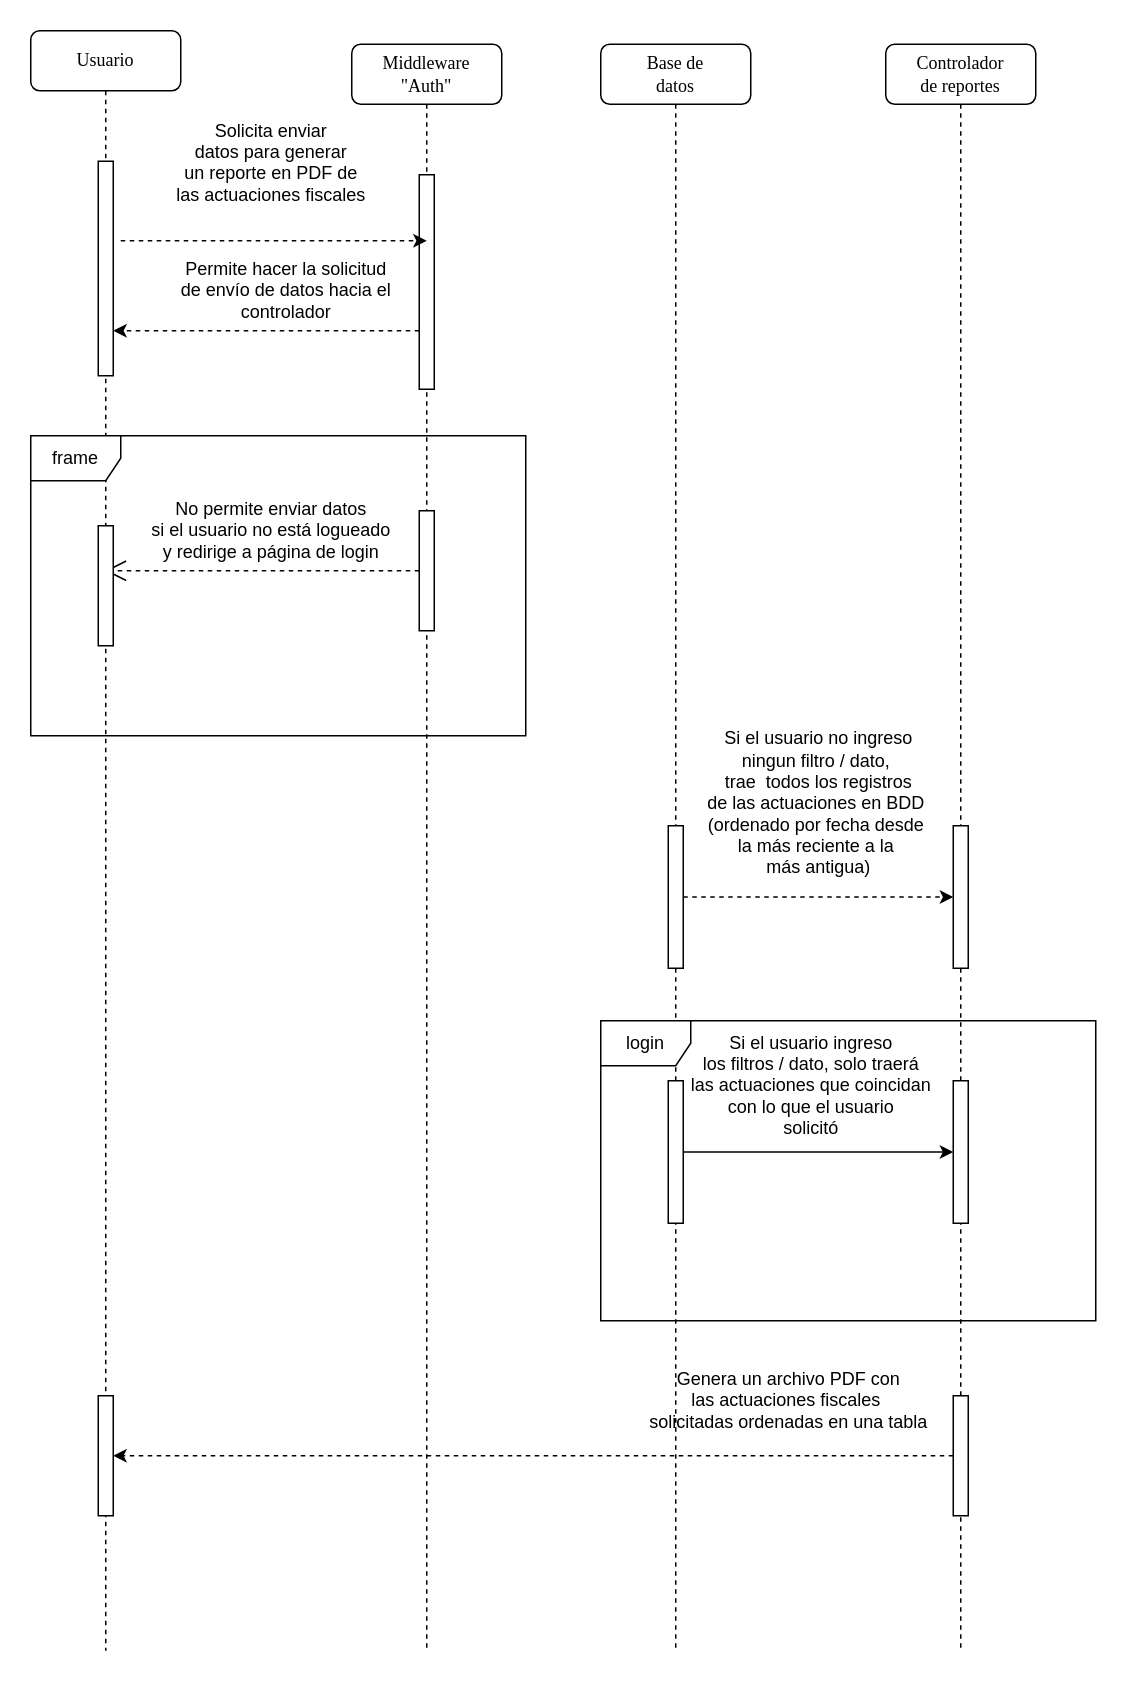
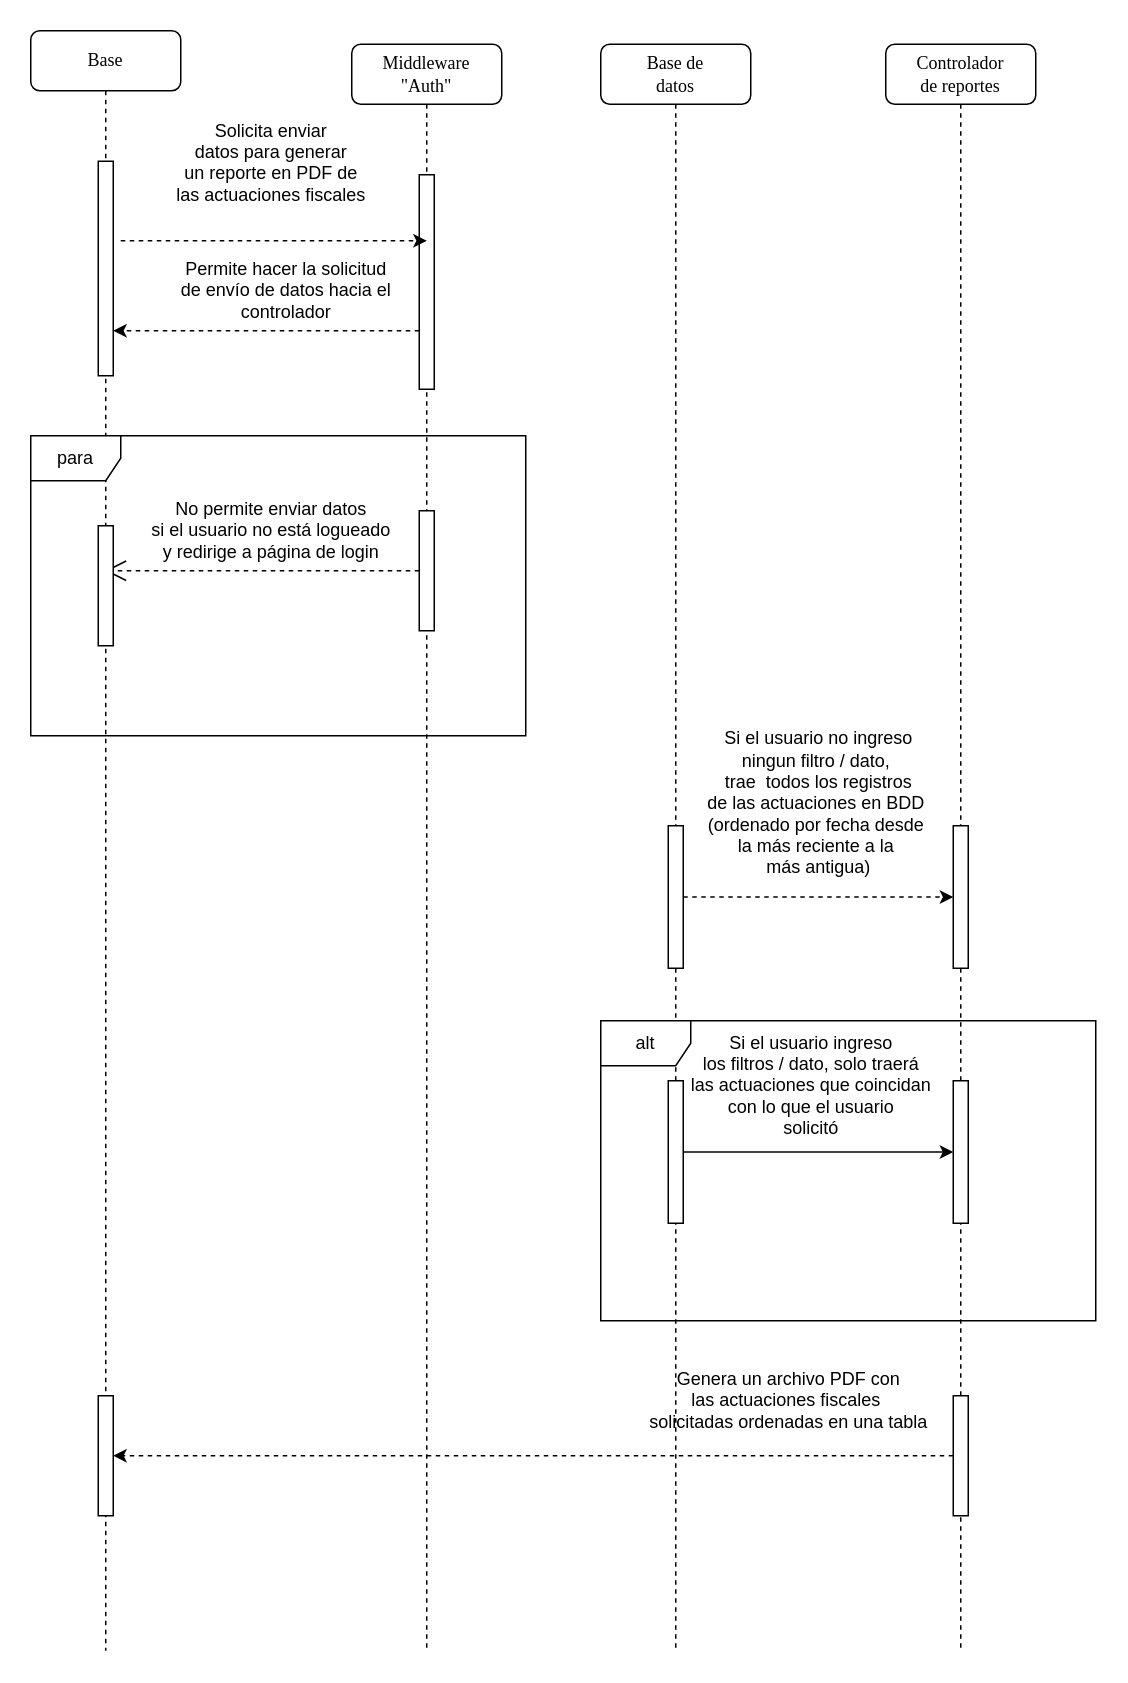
  <mxCell id="0" />
  <mxCell id="1" parent="0" />
- <mxCell id="2" value="Usuario" style="shape=umlLifeline;perimeter=lifelinePerimeter;whiteSpace=wrap;html=1;container=1;collapsible=0;recursiveResize=0;outlineConnect=0;rounded=1;shadow=0;comic=0;labelBackgroundColor=none;strokeWidth=1;fontFamily=Verdana;fontSize=12;align=center;" vertex="1" parent="1"><mxGeometry x="20" y="20" width="100" height="1080" as="geometry" /></mxCell>
+ <mxCell id="2" value="Base" style="shape=umlLifeline;perimeter=lifelinePerimeter;whiteSpace=wrap;html=1;container=1;collapsible=0;recursiveResize=0;outlineConnect=0;rounded=1;shadow=0;comic=0;labelBackgroundColor=none;strokeWidth=1;fontFamily=Verdana;fontSize=12;align=center;" vertex="1" parent="1"><mxGeometry x="20" y="20" width="100" height="1080" as="geometry" /></mxCell>
  <mxCell id="3" value="" style="html=1;points=[[0,0,0,0,5],[0,1,0,0,-5],[1,0,0,0,5],[1,1,0,0,-5]];perimeter=orthogonalPerimeter;outlineConnect=0;targetShapes=umlLifeline;portConstraint=eastwest;newEdgeStyle={&quot;curved&quot;:0,&quot;rounded&quot;:0};" vertex="1" parent="2"><mxGeometry x="45" y="87" width="10" height="143" as="geometry" /></mxCell>
  <mxCell id="4" value="" style="endArrow=classic;html=1;rounded=0;dashed=1;" edge="1" parent="2" source="3" target="2"><mxGeometry width="50" height="50" relative="1" as="geometry"><mxPoint x="480.5" y="200" as="sourcePoint" /><mxPoint x="170" y="200" as="targetPoint" /></mxGeometry></mxCell>
  <mxCell id="5" value="" style="html=1;points=[[0,0,0,0,5],[0,1,0,0,-5],[1,0,0,0,5],[1,1,0,0,-5]];perimeter=orthogonalPerimeter;outlineConnect=0;targetShapes=umlLifeline;portConstraint=eastwest;newEdgeStyle={&quot;curved&quot;:0,&quot;rounded&quot;:0};" vertex="1" parent="2"><mxGeometry x="45" y="910" width="10" height="80" as="geometry" /></mxCell>
  <mxCell id="6" value="Middleware&lt;div&gt;&quot;Auth&quot;&lt;/div&gt;" style="shape=umlLifeline;perimeter=lifelinePerimeter;whiteSpace=wrap;html=1;container=1;collapsible=0;recursiveResize=0;outlineConnect=0;rounded=1;shadow=0;comic=0;labelBackgroundColor=none;strokeWidth=1;fontFamily=Verdana;fontSize=12;align=center;" vertex="1" parent="1"><mxGeometry x="234" y="29" width="100" height="1071" as="geometry" /></mxCell>
  <mxCell id="7" value="" style="html=1;points=[[0,0,0,0,5],[0,1,0,0,-5],[1,0,0,0,5],[1,1,0,0,-5]];perimeter=orthogonalPerimeter;outlineConnect=0;targetShapes=umlLifeline;portConstraint=eastwest;newEdgeStyle={&quot;curved&quot;:0,&quot;rounded&quot;:0};" vertex="1" parent="6"><mxGeometry x="45" y="87" width="10" height="143" as="geometry" /></mxCell>
  <mxCell id="8" value="" style="endArrow=classic;html=1;rounded=0;dashed=1;" edge="1" parent="6" source="7" target="6"><mxGeometry width="50" height="50" relative="1" as="geometry"><mxPoint x="480.5" y="200" as="sourcePoint" /><mxPoint x="170" y="200" as="targetPoint" /></mxGeometry></mxCell>
  <mxCell id="9" value="Base de&lt;div&gt;datos&lt;/div&gt;" style="shape=umlLifeline;perimeter=lifelinePerimeter;whiteSpace=wrap;html=1;container=1;collapsible=0;recursiveResize=0;outlineConnect=0;rounded=1;shadow=0;comic=0;labelBackgroundColor=none;strokeWidth=1;fontFamily=Verdana;fontSize=12;align=center;" vertex="1" parent="1"><mxGeometry x="400" y="29" width="100" height="1071" as="geometry" /></mxCell>
  <mxCell id="10" value="" style="endArrow=classic;html=1;rounded=0;dashed=1;" edge="1" parent="9" target="9"><mxGeometry width="50" height="50" relative="1" as="geometry"><mxPoint x="49.5" y="158.5" as="sourcePoint" /><mxPoint x="170" y="200" as="targetPoint" /></mxGeometry></mxCell>
  <mxCell id="11" value="" style="html=1;points=[[0,0,0,0,5],[0,1,0,0,-5],[1,0,0,0,5],[1,1,0,0,-5]];perimeter=orthogonalPerimeter;outlineConnect=0;targetShapes=umlLifeline;portConstraint=eastwest;newEdgeStyle={&quot;curved&quot;:0,&quot;rounded&quot;:0};" vertex="1" parent="9"><mxGeometry x="45" y="521" width="10" height="95" as="geometry" /></mxCell>
  <mxCell id="12" value="" style="html=1;points=[[0,0,0,0,5],[0,1,0,0,-5],[1,0,0,0,5],[1,1,0,0,-5]];perimeter=orthogonalPerimeter;outlineConnect=0;targetShapes=umlLifeline;portConstraint=eastwest;newEdgeStyle={&quot;curved&quot;:0,&quot;rounded&quot;:0};" vertex="1" parent="9"><mxGeometry x="45" y="691" width="10" height="95" as="geometry" /></mxCell>
  <mxCell id="13" value="Controlador&lt;div&gt;de reportes&lt;/div&gt;" style="shape=umlLifeline;perimeter=lifelinePerimeter;whiteSpace=wrap;html=1;container=1;collapsible=0;recursiveResize=0;outlineConnect=0;rounded=1;shadow=0;comic=0;labelBackgroundColor=none;strokeWidth=1;fontFamily=Verdana;fontSize=12;align=center;" vertex="1" parent="1"><mxGeometry x="590" y="29" width="100" height="1071" as="geometry" /></mxCell>
  <mxCell id="14" value="" style="html=1;points=[[0,0,0,0,5],[0,1,0,0,-5],[1,0,0,0,5],[1,1,0,0,-5]];perimeter=orthogonalPerimeter;outlineConnect=0;targetShapes=umlLifeline;portConstraint=eastwest;newEdgeStyle={&quot;curved&quot;:0,&quot;rounded&quot;:0};" vertex="1" parent="13"><mxGeometry x="45" y="521" width="10" height="95" as="geometry" /></mxCell>
  <mxCell id="15" value="" style="endArrow=classic;html=1;rounded=0;dashed=1;" edge="1" parent="13" source="14" target="13"><mxGeometry width="50" height="50" relative="1" as="geometry"><mxPoint x="480.5" y="200" as="sourcePoint" /><mxPoint x="170" y="200" as="targetPoint" /></mxGeometry></mxCell>
  <mxCell id="16" value="" style="html=1;points=[[0,0,0,0,5],[0,1,0,0,-5],[1,0,0,0,5],[1,1,0,0,-5]];perimeter=orthogonalPerimeter;outlineConnect=0;targetShapes=umlLifeline;portConstraint=eastwest;newEdgeStyle={&quot;curved&quot;:0,&quot;rounded&quot;:0};" vertex="1" parent="13"><mxGeometry x="45" y="691" width="10" height="95" as="geometry" /></mxCell>
  <mxCell id="17" value="" style="html=1;points=[[0,0,0,0,5],[0,1,0,0,-5],[1,0,0,0,5],[1,1,0,0,-5]];perimeter=orthogonalPerimeter;outlineConnect=0;targetShapes=umlLifeline;portConstraint=eastwest;newEdgeStyle={&quot;curved&quot;:0,&quot;rounded&quot;:0};" vertex="1" parent="13"><mxGeometry x="45" y="901" width="10" height="80" as="geometry" /></mxCell>
  <mxCell id="18" style="edgeStyle=orthogonalEdgeStyle;rounded=0;orthogonalLoop=1;jettySize=auto;html=1;curved=0;dashed=1;" edge="1" parent="1"><mxGeometry relative="1" as="geometry"><mxPoint x="80" y="160" as="sourcePoint" /><mxPoint x="284" y="160" as="targetPoint" /><Array as="points"><mxPoint x="225" y="160.5" /><mxPoint x="225" y="160.5" /></Array></mxGeometry></mxCell>
  <mxCell id="19" value="Solicita enviar&lt;div&gt;datos para generar&lt;/div&gt;&lt;div&gt;un reporte en PDF de&lt;/div&gt;&lt;div&gt;las actuaciones fiscales&lt;/div&gt;&lt;div&gt;&lt;br&gt;&lt;/div&gt;" style="text;html=1;align=center;verticalAlign=middle;resizable=0;points=[];autosize=1;strokeColor=none;fillColor=none;" vertex="1" parent="1"><mxGeometry x="105" y="70" width="150" height="90" as="geometry" /></mxCell>
  <mxCell id="20" style="edgeStyle=orthogonalEdgeStyle;rounded=0;orthogonalLoop=1;jettySize=auto;html=1;curved=0;dashed=1;" edge="1" parent="1"><mxGeometry relative="1" as="geometry"><mxPoint x="279" y="220" as="sourcePoint" /><mxPoint x="75" y="220" as="targetPoint" /><Array as="points"><mxPoint x="130" y="220.5" /><mxPoint x="130" y="220.5" /></Array></mxGeometry></mxCell>
  <mxCell id="21" value="Permite hacer la solicitud&lt;div&gt;de envío de datos hacia el&lt;/div&gt;&lt;div&gt;controlador&lt;/div&gt;" style="text;html=1;align=center;verticalAlign=middle;resizable=0;points=[];autosize=1;strokeColor=none;fillColor=none;" vertex="1" parent="1"><mxGeometry x="110" y="163" width="160" height="60" as="geometry" /></mxCell>
  <mxCell id="22" value="" style="html=1;points=[[0,0,0,0,5],[0,1,0,0,-5],[1,0,0,0,5],[1,1,0,0,-5]];perimeter=orthogonalPerimeter;outlineConnect=0;targetShapes=umlLifeline;portConstraint=eastwest;newEdgeStyle={&quot;curved&quot;:0,&quot;rounded&quot;:0};" vertex="1" parent="1"><mxGeometry x="279" y="340" width="10" height="80" as="geometry" /></mxCell>
  <mxCell id="23" value="" style="endArrow=open;endFill=1;endSize=12;html=1;rounded=0;dashed=1;" edge="1" parent="1" source="22" target="2"><mxGeometry width="160" relative="1" as="geometry"><mxPoint x="170" y="390" as="sourcePoint" /><mxPoint x="330" y="390" as="targetPoint" /></mxGeometry></mxCell>
  <mxCell id="24" value="No permite enviar datos&lt;div&gt;si el usuario no está logueado&lt;/div&gt;&lt;div&gt;y redirige a página de login&lt;/div&gt;" style="text;html=1;align=center;verticalAlign=middle;resizable=0;points=[];autosize=1;strokeColor=none;fillColor=none;" vertex="1" parent="1"><mxGeometry x="90" y="323" width="180" height="60" as="geometry" /></mxCell>
  <mxCell id="25" value="" style="html=1;points=[[0,0,0,0,5],[0,1,0,0,-5],[1,0,0,0,5],[1,1,0,0,-5]];perimeter=orthogonalPerimeter;outlineConnect=0;targetShapes=umlLifeline;portConstraint=eastwest;newEdgeStyle={&quot;curved&quot;:0,&quot;rounded&quot;:0};" vertex="1" parent="1"><mxGeometry x="65" y="350" width="10" height="80" as="geometry" /></mxCell>
- <mxCell id="26" value="frame" style="shape=umlFrame;whiteSpace=wrap;html=1;pointerEvents=0;" vertex="1" parent="1"><mxGeometry x="20" y="290" width="330" height="200" as="geometry" /></mxCell>
+ <mxCell id="26" value="para" style="shape=umlFrame;whiteSpace=wrap;html=1;pointerEvents=0;" vertex="1" parent="1"><mxGeometry x="20" y="290" width="330" height="200" as="geometry" /></mxCell>
  <mxCell id="27" value="Si el usuario no ingreso&lt;div&gt;ningun filtro / dato,&amp;nbsp;&lt;div&gt;trae&amp;nbsp;&amp;nbsp;&lt;span style=&quot;background-color: initial;&quot;&gt;todos los registros&lt;/span&gt;&lt;div&gt;&lt;div&gt;de las actuaciones en BDD&amp;nbsp;&lt;/div&gt;&lt;div&gt;(ordenado por fecha desde&amp;nbsp;&lt;/div&gt;&lt;/div&gt;&lt;div&gt;la más reciente a la&amp;nbsp;&lt;/div&gt;&lt;div&gt;más antigua)&lt;/div&gt;&lt;/div&gt;&lt;/div&gt;" style="text;html=1;align=center;verticalAlign=middle;resizable=0;points=[];autosize=1;strokeColor=none;fillColor=none;" vertex="1" parent="1"><mxGeometry x="460" y="480" width="170" height="110" as="geometry" /></mxCell>
  <mxCell id="28" style="edgeStyle=orthogonalEdgeStyle;rounded=0;orthogonalLoop=1;jettySize=auto;html=1;curved=0;dashed=1;" edge="1" parent="1" source="11" target="14"><mxGeometry relative="1" as="geometry" /></mxCell>
- <mxCell id="29" value="login" style="shape=umlFrame;whiteSpace=wrap;html=1;pointerEvents=0;" vertex="1" parent="1"><mxGeometry x="400" y="680" width="330" height="200" as="geometry" /></mxCell>
+ <mxCell id="29" value="alt" style="shape=umlFrame;whiteSpace=wrap;html=1;pointerEvents=0;" vertex="1" parent="1"><mxGeometry x="400" y="680" width="330" height="200" as="geometry" /></mxCell>
  <mxCell id="30" style="edgeStyle=orthogonalEdgeStyle;rounded=0;orthogonalLoop=1;jettySize=auto;html=1;curved=0;" edge="1" parent="1" source="12" target="16"><mxGeometry relative="1" as="geometry" /></mxCell>
  <mxCell id="31" value="Si el usuario ingreso&lt;div&gt;los filtros / dato, solo traerá&lt;/div&gt;&lt;div&gt;las actuaciones que coincidan&lt;/div&gt;&lt;div&gt;con lo que el usuario&lt;/div&gt;&lt;div&gt;solicitó&lt;/div&gt;" style="text;html=1;align=center;verticalAlign=middle;resizable=0;points=[];autosize=1;strokeColor=none;fillColor=none;" vertex="1" parent="1"><mxGeometry x="450" y="678" width="180" height="90" as="geometry" /></mxCell>
  <mxCell id="32" style="edgeStyle=orthogonalEdgeStyle;rounded=0;orthogonalLoop=1;jettySize=auto;html=1;curved=0;dashed=1;" edge="1" parent="1" source="17" target="5"><mxGeometry relative="1" as="geometry" /></mxCell>
  <mxCell id="33" value="Genera un archivo PDF con&lt;div&gt;las actuaciones&amp;nbsp;&lt;span style=&quot;background-color: initial;&quot;&gt;fiscales&amp;nbsp;&lt;/span&gt;&lt;/div&gt;&lt;div&gt;&lt;span style=&quot;background-color: initial;&quot;&gt;solicitadas&amp;nbsp;&lt;/span&gt;&lt;span style=&quot;background-color: initial;&quot;&gt;ordenadas en una tabla&lt;/span&gt;&lt;/div&gt;" style="text;html=1;align=center;verticalAlign=middle;resizable=0;points=[];autosize=1;strokeColor=none;fillColor=none;" vertex="1" parent="1"><mxGeometry x="420" y="903" width="210" height="60" as="geometry" /></mxCell>
